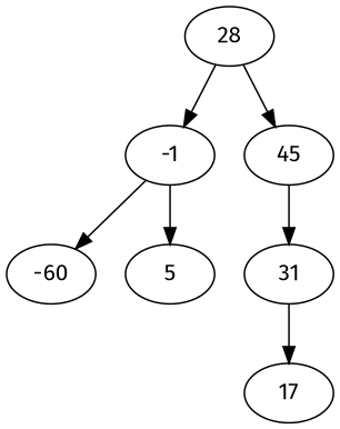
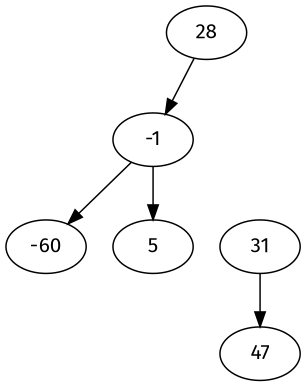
  digraph {
    fontname="Fira Sans"
    node [fontname="Fira Sans"]
    edge [fontname="Fira Sans"]
    n1 [label=-1]
    28
-   45
    n4 [label=-60]
    5
    31
-   17
+   17 [label=47]
    n1 -> n4
    n1 -> 5
    28 -> n1
-   28 -> 45
-   45 -> 31
    31 -> 17
  }
